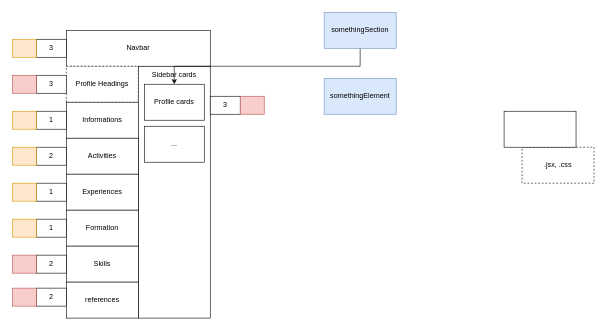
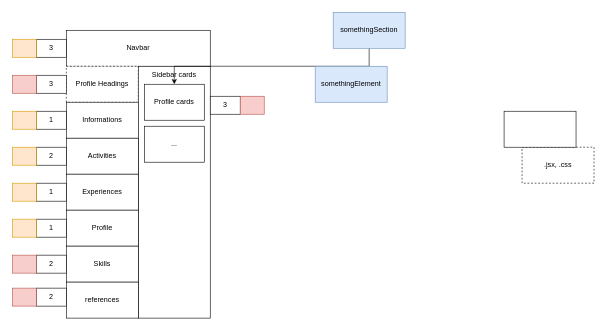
  <mxCell id="0" />
  <mxCell id="1" parent="0" />
  <mxCell id="2" value="Navbar" style="rounded=0;whiteSpace=wrap;html=1;" vertex="1" parent="1"><mxGeometry x="110" y="50" width="240" height="60" as="geometry" /></mxCell>
  <mxCell id="3" value="Profile Headings" style="rounded=0;whiteSpace=wrap;html=1;dashed=1;" vertex="1" parent="1"><mxGeometry x="110" y="110" width="120" height="60" as="geometry" /></mxCell>
  <mxCell id="4" value="Informations" style="rounded=0;whiteSpace=wrap;html=1;" vertex="1" parent="1"><mxGeometry x="110" y="170" width="120" height="60" as="geometry" /></mxCell>
  <mxCell id="5" value="Sidebar cards" style="rounded=0;whiteSpace=wrap;html=1;verticalAlign=top;" vertex="1" parent="1"><mxGeometry x="230" y="110" width="120" height="420" as="geometry" /></mxCell>
  <mxCell id="6" value="Activities" style="rounded=0;whiteSpace=wrap;html=1;" vertex="1" parent="1"><mxGeometry x="110" y="230" width="120" height="60" as="geometry" /></mxCell>
  <mxCell id="7" value="Experiences" style="rounded=0;whiteSpace=wrap;html=1;" vertex="1" parent="1"><mxGeometry x="110" y="290" width="120" height="60" as="geometry" /></mxCell>
- <mxCell id="8" value="Formation" style="rounded=0;whiteSpace=wrap;html=1;" vertex="1" parent="1"><mxGeometry x="110" y="350" width="120" height="60" as="geometry" /></mxCell>
+ <mxCell id="8" value="Profile" style="rounded=0;whiteSpace=wrap;html=1;" vertex="1" parent="1"><mxGeometry x="110" y="350" width="120" height="60" as="geometry" /></mxCell>
  <mxCell id="9" value="Skills" style="rounded=0;whiteSpace=wrap;html=1;" vertex="1" parent="1"><mxGeometry x="110" y="410" width="120" height="60" as="geometry" /></mxCell>
  <mxCell id="10" value="references" style="rounded=0;whiteSpace=wrap;html=1;" vertex="1" parent="1"><mxGeometry x="110" y="470" width="120" height="60" as="geometry" /></mxCell>
  <mxCell id="11" value="Profile cards" style="rounded=0;whiteSpace=wrap;html=1;" vertex="1" parent="1"><mxGeometry x="240" y="140" width="100" height="60" as="geometry" /></mxCell>
  <mxCell id="12" value="..." style="rounded=0;whiteSpace=wrap;html=1;" vertex="1" parent="1"><mxGeometry x="240" y="210" width="100" height="60" as="geometry" /></mxCell>
  <mxCell id="13" style="edgeStyle=orthogonalEdgeStyle;rounded=0;orthogonalLoop=1;jettySize=auto;html=1;exitX=0.5;exitY=1;exitDx=0;exitDy=0;" edge="1" parent="1" source="14" target="11"><mxGeometry relative="1" as="geometry" /></mxCell>
- <mxCell id="14" value="somethingSection" style="rounded=0;whiteSpace=wrap;html=1;fillColor=#dae8fc;strokeColor=#6c8ebf;" vertex="1" parent="1"><mxGeometry x="540" y="20" width="120" height="60" as="geometry" /></mxCell>
- <mxCell id="15" value="somethingElement" style="rounded=0;whiteSpace=wrap;html=1;fillColor=#dae8fc;strokeColor=#6c8ebf;" vertex="1" parent="1"><mxGeometry x="540" y="130" width="120" height="60" as="geometry" /></mxCell>
+ <mxCell id="14" value="somethingSection" style="rounded=0;whiteSpace=wrap;html=1;fillColor=#dae8fc;strokeColor=#6c8ebf;" vertex="1" parent="1"><mxGeometry x="555" y="20" width="120" height="60" as="geometry" /></mxCell>
+ <mxCell id="15" value="somethingElement" style="rounded=0;whiteSpace=wrap;html=1;fillColor=#dae8fc;strokeColor=#6c8ebf;" vertex="1" parent="1"><mxGeometry x="525" y="110" width="120" height="60" as="geometry" /></mxCell>
  <mxCell id="16" value="2" style="rounded=0;whiteSpace=wrap;html=1;" vertex="1" parent="1"><mxGeometry x="60" y="425" width="50" height="30" as="geometry" /></mxCell>
  <mxCell id="17" value="3" style="rounded=0;whiteSpace=wrap;html=1;" vertex="1" parent="1"><mxGeometry x="350" y="160" width="50" height="30" as="geometry" /></mxCell>
  <mxCell id="18" value="2" style="rounded=0;whiteSpace=wrap;html=1;" vertex="1" parent="1"><mxGeometry x="60" y="480" width="50" height="30" as="geometry" /></mxCell>
  <mxCell id="19" value="1" style="rounded=0;whiteSpace=wrap;html=1;" vertex="1" parent="1"><mxGeometry x="60" y="305" width="50" height="30" as="geometry" /></mxCell>
  <mxCell id="20" value="1" style="rounded=0;whiteSpace=wrap;html=1;" vertex="1" parent="1"><mxGeometry x="60" y="365" width="50" height="30" as="geometry" /></mxCell>
  <mxCell id="21" value="3" style="rounded=0;whiteSpace=wrap;html=1;" vertex="1" parent="1"><mxGeometry x="60" y="65" width="50" height="30" as="geometry" /></mxCell>
  <mxCell id="22" value="3" style="rounded=0;whiteSpace=wrap;html=1;" vertex="1" parent="1"><mxGeometry x="60" y="125" width="50" height="30" as="geometry" /></mxCell>
  <mxCell id="23" value="1" style="rounded=0;whiteSpace=wrap;html=1;" vertex="1" parent="1"><mxGeometry x="60" y="185" width="50" height="30" as="geometry" /></mxCell>
  <mxCell id="24" value="2" style="rounded=0;whiteSpace=wrap;html=1;" vertex="1" parent="1"><mxGeometry x="60" y="245" width="50" height="30" as="geometry" /></mxCell>
  <mxCell id="25" value="" style="rounded=0;whiteSpace=wrap;html=1;fillColor=#f8cecc;strokeColor=#b85450;" vertex="1" parent="1"><mxGeometry x="400" y="160" width="40" height="30" as="geometry" /></mxCell>
  <mxCell id="26" value="" style="rounded=0;whiteSpace=wrap;html=1;fillColor=#ffe6cc;strokeColor=#d79b00;" vertex="1" parent="1"><mxGeometry x="20" y="65" width="40" height="30" as="geometry" /></mxCell>
  <mxCell id="27" value="" style="rounded=0;whiteSpace=wrap;html=1;fillColor=#f8cecc;strokeColor=#b85450;" vertex="1" parent="1"><mxGeometry x="20" y="125" width="40" height="30" as="geometry" /></mxCell>
  <mxCell id="28" value="" style="rounded=0;whiteSpace=wrap;html=1;fillColor=#ffe6cc;strokeColor=#d79b00;" vertex="1" parent="1"><mxGeometry x="20" y="185" width="40" height="30" as="geometry" /></mxCell>
  <mxCell id="29" value="" style="rounded=0;whiteSpace=wrap;html=1;fillColor=#ffe6cc;strokeColor=#d79b00;" vertex="1" parent="1"><mxGeometry x="20" y="245" width="40" height="30" as="geometry" /></mxCell>
  <mxCell id="30" value="" style="rounded=0;whiteSpace=wrap;html=1;fillColor=#ffe6cc;strokeColor=#d79b00;" vertex="1" parent="1"><mxGeometry x="20" y="365" width="40" height="30" as="geometry" /></mxCell>
  <mxCell id="31" value="" style="rounded=0;whiteSpace=wrap;html=1;fillColor=#ffe6cc;strokeColor=#d79b00;" vertex="1" parent="1"><mxGeometry x="20" y="305" width="40" height="30" as="geometry" /></mxCell>
  <mxCell id="32" value="" style="rounded=0;whiteSpace=wrap;html=1;fillColor=#f8cecc;strokeColor=#b85450;" vertex="1" parent="1"><mxGeometry x="20" y="425" width="40" height="30" as="geometry" /></mxCell>
  <mxCell id="33" value="" style="rounded=0;whiteSpace=wrap;html=1;fillColor=#f8cecc;strokeColor=#b85450;" vertex="1" parent="1"><mxGeometry x="20" y="480" width="40" height="30" as="geometry" /></mxCell>
  <mxCell id="34" value=".jsx, .css" style="rounded=0;whiteSpace=wrap;html=1;dashed=1;" vertex="1" parent="1"><mxGeometry x="870" y="245" width="120" height="60" as="geometry" /></mxCell>
  <mxCell id="35" value="" style="rounded=0;whiteSpace=wrap;html=1;" vertex="1" parent="1"><mxGeometry x="840" y="185" width="120" height="60" as="geometry" /></mxCell>
